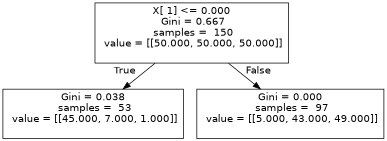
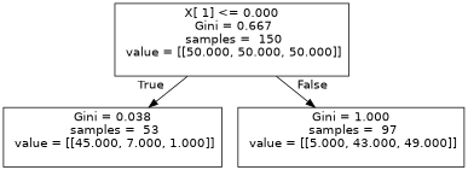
  digraph {
    node [fontname=helvetica shape=box]
    edge [fontname=helvetica labeldistance=2.5]
    n1 [label="X[ 1] <= 0.000\n Gini = 0.667\n samples =  150\n value = [[50.000, 50.000, 50.000]]\n "]
    n2 [label="Gini = 0.038\n samples =  53\n value = [[45.000, 7.000, 1.000]]\n "]
-   n3 [label="Gini = 0.000\n samples =  97\n value = [[5.000, 43.000, 49.000]]\n "]
+   n3 [label="Gini = 1.000\n samples =  97\n value = [[5.000, 43.000, 49.000]]\n "]
    n1 -> n2 [headlabel=True labelangle=45]
    n1 -> n3 [headlabel=False labelangle=-45]
  }
